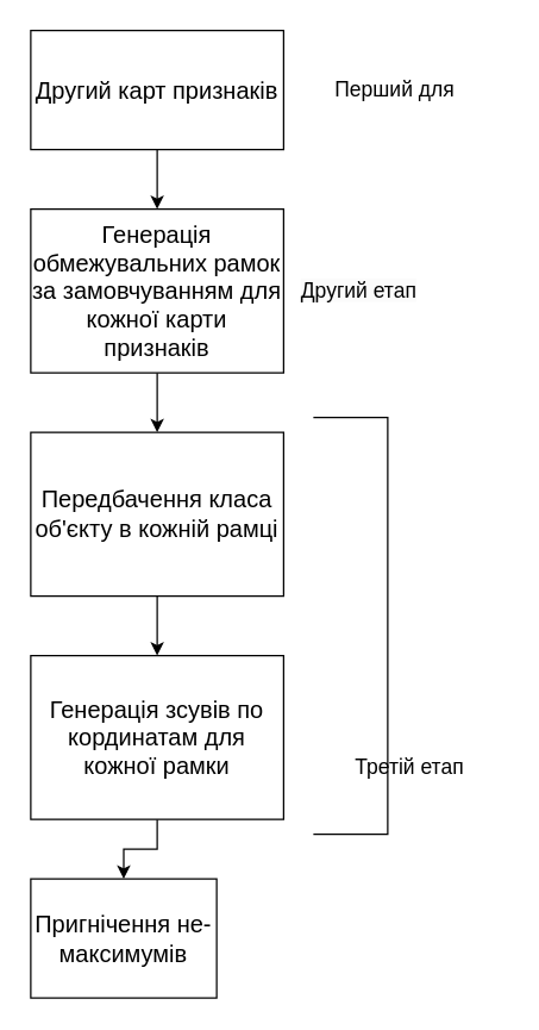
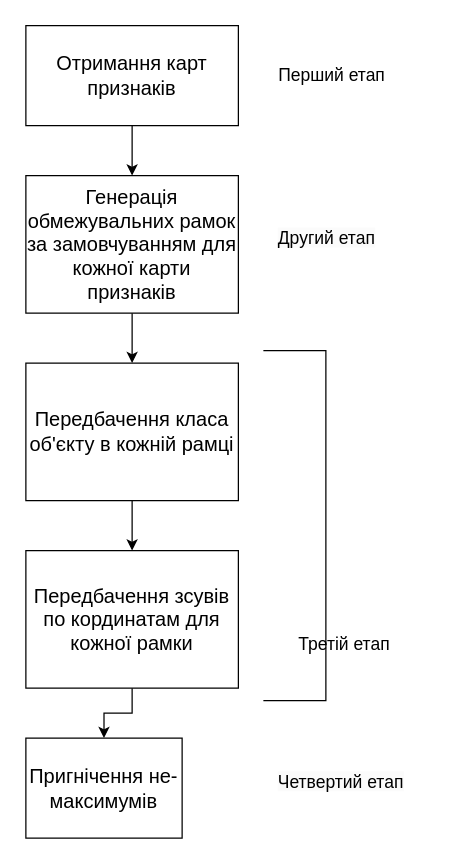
  <mxCell id="0" />
  <mxCell id="1" parent="0" />
  <mxCell id="2" style="edgeStyle=orthogonalEdgeStyle;rounded=0;orthogonalLoop=1;jettySize=auto;html=1;entryX=0.5;entryY=0;entryDx=0;entryDy=0;" edge="1" parent="1" source="3" target="5"><mxGeometry relative="1" as="geometry" /></mxCell>
- <mxCell id="3" value="&lt;font size=&quot;3&quot;&gt;Другий карт признаків&lt;/font&gt;" style="rounded=0;whiteSpace=wrap;html=1;" vertex="1" parent="1"><mxGeometry x="20" y="20" width="170" height="80" as="geometry" /></mxCell>
+ <mxCell id="3" value="&lt;font size=&quot;3&quot;&gt;Отримання карт признаків&lt;/font&gt;" style="rounded=0;whiteSpace=wrap;html=1;" vertex="1" parent="1"><mxGeometry x="20" y="20" width="170" height="80" as="geometry" /></mxCell>
  <mxCell id="4" style="edgeStyle=orthogonalEdgeStyle;rounded=0;orthogonalLoop=1;jettySize=auto;html=1;entryX=0.5;entryY=0;entryDx=0;entryDy=0;" edge="1" parent="1" source="5" target="7"><mxGeometry relative="1" as="geometry" /></mxCell>
  <mxCell id="5" value="&lt;font size=&quot;3&quot;&gt;Генерація обмежувальних рамок за замовчуванням для кожної карти признаків&lt;/font&gt;" style="rounded=0;whiteSpace=wrap;html=1;" vertex="1" parent="1"><mxGeometry x="20" y="140" width="170" height="110" as="geometry" /></mxCell>
  <mxCell id="6" style="edgeStyle=orthogonalEdgeStyle;rounded=0;orthogonalLoop=1;jettySize=auto;html=1;entryX=0.5;entryY=0;entryDx=0;entryDy=0;" edge="1" parent="1" source="7" target="9"><mxGeometry relative="1" as="geometry" /></mxCell>
  <mxCell id="7" value="&lt;font size=&quot;3&quot;&gt;Передбачення класа об'єкту в кожній рамці&lt;/font&gt;" style="rounded=0;whiteSpace=wrap;html=1;" vertex="1" parent="1"><mxGeometry x="20" y="290" width="170" height="110" as="geometry" /></mxCell>
  <mxCell id="8" style="edgeStyle=orthogonalEdgeStyle;rounded=0;orthogonalLoop=1;jettySize=auto;html=1;" edge="1" parent="1" source="9" target="10"><mxGeometry relative="1" as="geometry" /></mxCell>
- <mxCell id="9" value="&lt;font size=&quot;3&quot;&gt;Генерація зсувів по кординатам для кожної рамки&lt;/font&gt;" style="rounded=0;whiteSpace=wrap;html=1;" vertex="1" parent="1"><mxGeometry x="20" y="440" width="170" height="110" as="geometry" /></mxCell>
+ <mxCell id="9" value="&lt;font size=&quot;3&quot;&gt;Передбачення зсувів по кординатам для кожної рамки&lt;/font&gt;" style="rounded=0;whiteSpace=wrap;html=1;" vertex="1" parent="1"><mxGeometry x="20" y="440" width="170" height="110" as="geometry" /></mxCell>
  <mxCell id="10" value="&lt;font size=&quot;3&quot;&gt;Пригнічення не-максимумів&lt;/font&gt;" style="rounded=0;whiteSpace=wrap;html=1;" vertex="1" parent="1"><mxGeometry x="20" y="590" width="125" height="80" as="geometry" /></mxCell>
  <mxCell id="11" value="" style="endArrow=none;html=1;rounded=0;" edge="1" parent="1"><mxGeometry width="50" height="50" relative="1" as="geometry"><mxPoint x="210" y="280" as="sourcePoint" /><mxPoint x="210" y="560" as="targetPoint" /><Array as="points"><mxPoint x="260" y="280" /><mxPoint x="260" y="420" /><mxPoint x="260" y="560" /></Array></mxGeometry></mxCell>
- <mxCell id="12" value="&lt;font style=&quot;font-size: 14px;&quot;&gt;Перший для&lt;/font&gt;" style="text;html=1;align=center;verticalAlign=middle;whiteSpace=wrap;rounded=0;" vertex="1" parent="1"><mxGeometry x="220" y="45" width="90" height="30" as="geometry" /></mxCell>
- <mxCell id="13" value="&lt;span style=&quot;color: rgb(0, 0, 0); font-family: Helvetica; font-size: 14px; font-style: normal; font-variant-ligatures: normal; font-variant-caps: normal; letter-spacing: normal; orphans: 2; text-align: center; text-indent: 0px; text-transform: none; widows: 2; word-spacing: 0px; -webkit-text-stroke-width: 0px; white-space: normal; background-color: rgb(251, 251, 251); text-decoration-thickness: initial; text-decoration-style: initial; text-decoration-color: initial; float: none; display: inline !important;&quot;&gt;Другий етап&lt;/span&gt;" style="text;whiteSpace=wrap;html=1;" vertex="1" parent="1"><mxGeometry x="200" y="180" width="90" height="40" as="geometry" /></mxCell>
+ <mxCell id="12" value="&lt;font style=&quot;font-size: 14px;&quot;&gt;Перший етап&lt;/font&gt;" style="text;html=1;align=center;verticalAlign=middle;whiteSpace=wrap;rounded=0;" vertex="1" parent="1"><mxGeometry x="220" y="45" width="90" height="30" as="geometry" /></mxCell>
+ <mxCell id="13" value="&lt;span style=&quot;color: rgb(0, 0, 0); font-family: Helvetica; font-size: 14px; font-style: normal; font-variant-ligatures: normal; font-variant-caps: normal; letter-spacing: normal; orphans: 2; text-align: center; text-indent: 0px; text-transform: none; widows: 2; word-spacing: 0px; -webkit-text-stroke-width: 0px; white-space: normal; background-color: rgb(251, 251, 251); text-decoration-thickness: initial; text-decoration-style: initial; text-decoration-color: initial; float: none; display: inline !important;&quot;&gt;Другий етап&lt;/span&gt;" style="text;whiteSpace=wrap;html=1;" vertex="1" parent="1"><mxGeometry x="220" y="175" width="90" height="40" as="geometry" /></mxCell>
  <mxCell id="14" value="&lt;font style=&quot;font-size: 14px;&quot;&gt;Третій етап&lt;/font&gt;" style="text;html=1;align=center;verticalAlign=middle;whiteSpace=wrap;rounded=0;" vertex="1" parent="1"><mxGeometry x="230" y="500" width="90" height="30" as="geometry" /></mxCell>
+ <mxCell id="15" value="&lt;span style=&quot;color: rgb(0, 0, 0); font-family: Helvetica; font-size: 14px; font-style: normal; font-variant-ligatures: normal; font-variant-caps: normal; font-weight: 400; letter-spacing: normal; orphans: 2; text-align: center; text-indent: 0px; text-transform: none; widows: 2; word-spacing: 0px; -webkit-text-stroke-width: 0px; white-space: normal; background-color: rgb(251, 251, 251); text-decoration-thickness: initial; text-decoration-style: initial; text-decoration-color: initial; display: inline !important; float: none;&quot;&gt;Четвертий етап&lt;/span&gt;" style="text;whiteSpace=wrap;html=1;" vertex="1" parent="1"><mxGeometry x="220" y="610" width="120" height="40" as="geometry" /></mxCell>
